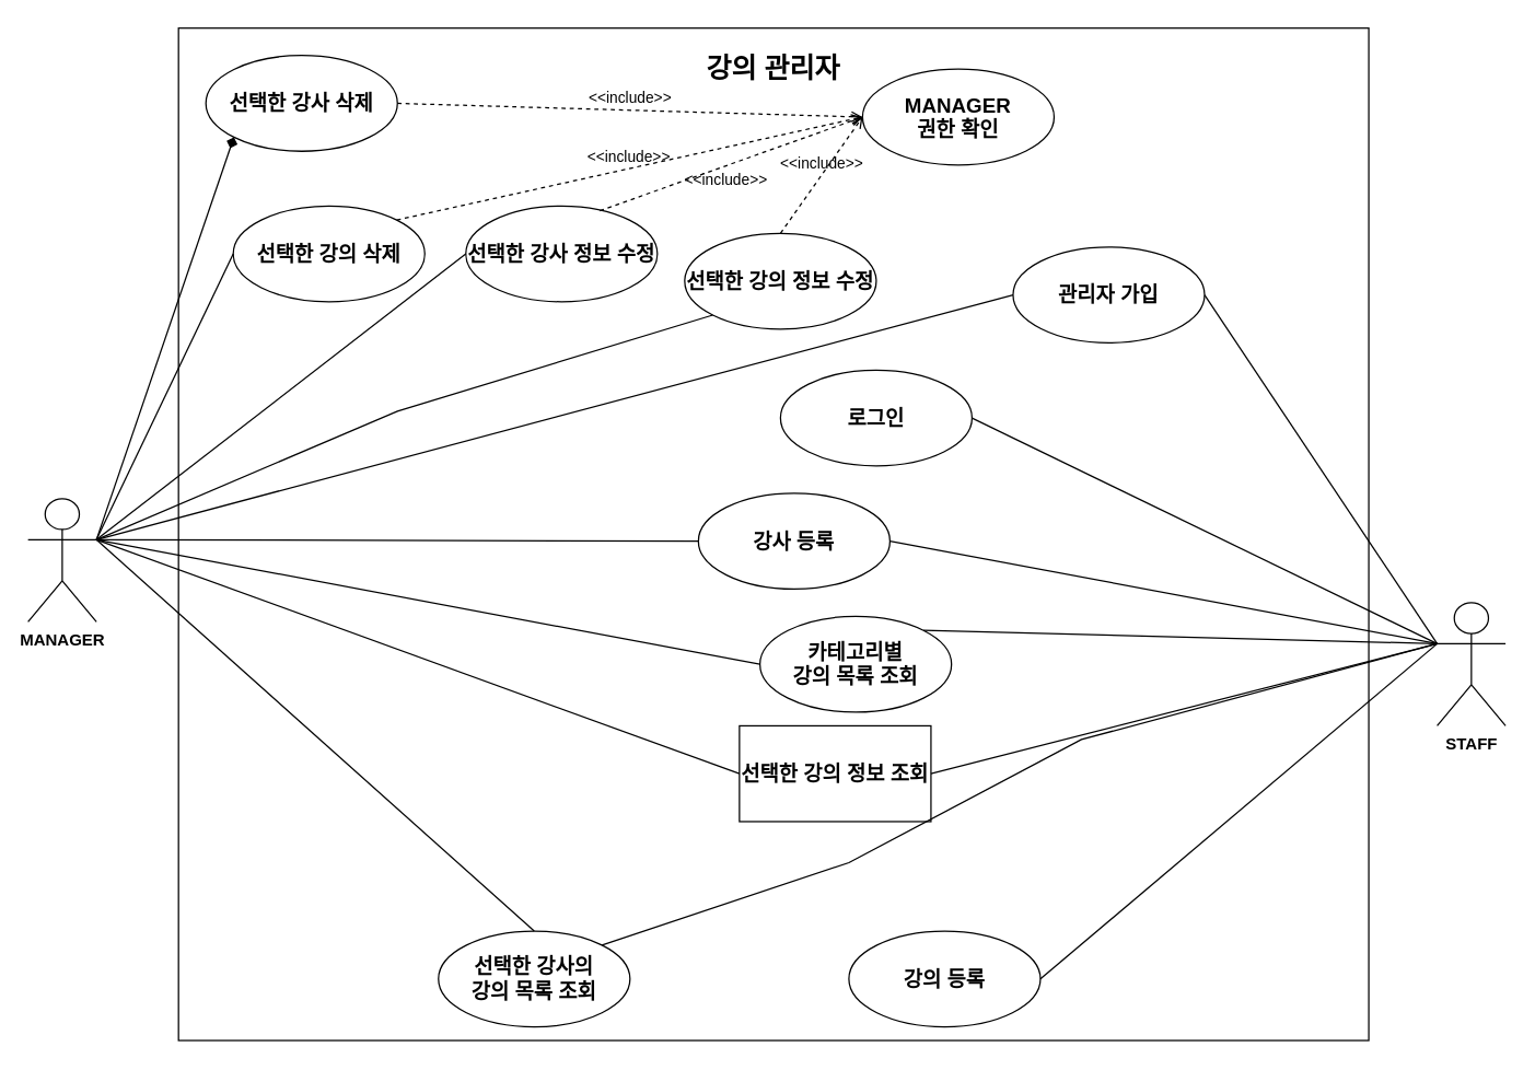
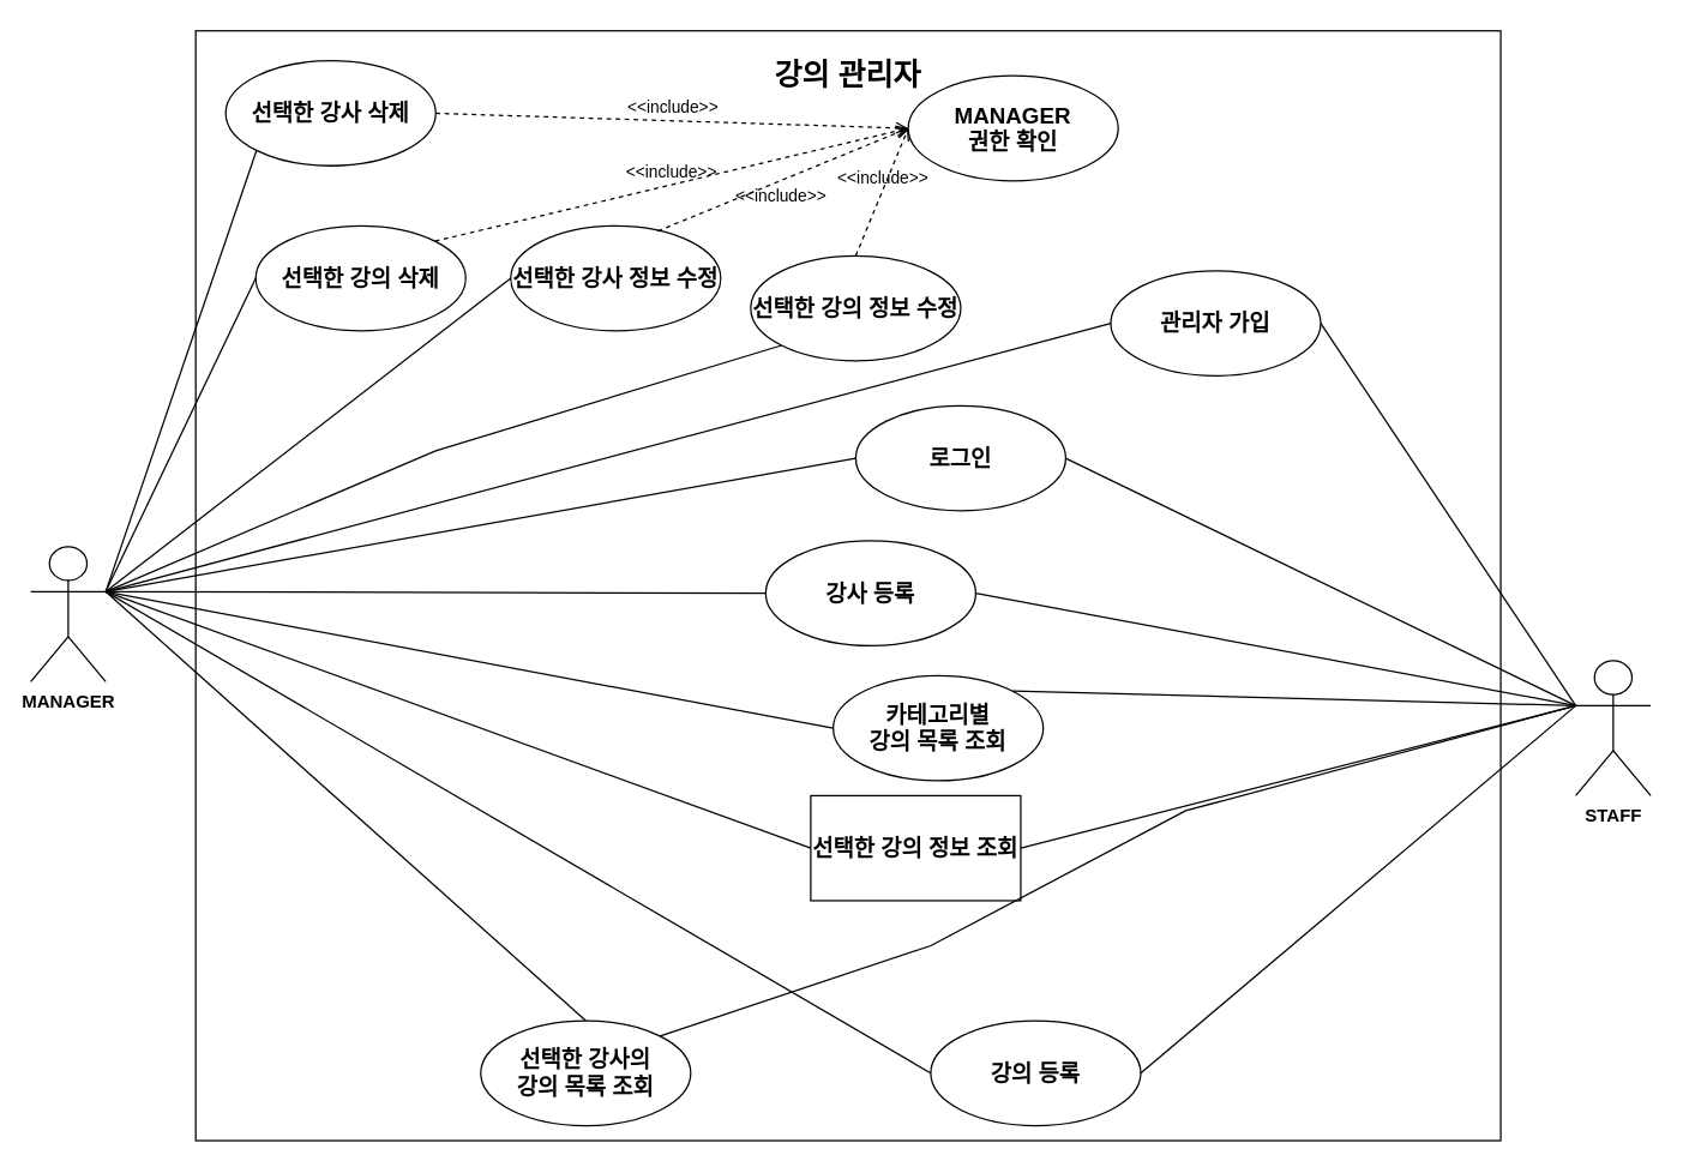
  <mxCell id="0" />
  <mxCell id="1" parent="0" />
  <mxCell id="2" value="&lt;p style=&quot;margin: 4px 0px 0px; text-align: center;&quot;&gt;&lt;br&gt;&lt;b style=&quot;&quot;&gt;&lt;font style=&quot;font-size: 20px;&quot;&gt;강의 관리자&lt;/font&gt;&lt;/b&gt;&lt;/p&gt;" style="verticalAlign=top;align=left;overflow=fill;fontSize=12;fontFamily=Helvetica;html=1;whiteSpace=wrap;" vertex="1" parent="1"><mxGeometry x="130" y="20" width="870" height="740" as="geometry" /></mxCell>
  <mxCell id="3" value="MANAGER" style="shape=umlActor;verticalLabelPosition=bottom;verticalAlign=top;html=1;fontStyle=1" vertex="1" parent="1"><mxGeometry x="20" y="364" width="50" height="90" as="geometry" /></mxCell>
  <mxCell id="4" value="STAFF" style="shape=umlActor;verticalLabelPosition=bottom;verticalAlign=top;html=1;fontStyle=1" vertex="1" parent="1"><mxGeometry x="1050" y="440" width="50" height="90" as="geometry" /></mxCell>
  <mxCell id="5" value="&lt;font style=&quot;font-size: 15px;&quot;&gt;&lt;b&gt;관리자 가입&lt;/b&gt;&lt;/font&gt;" style="ellipse;whiteSpace=wrap;html=1;" vertex="1" parent="1"><mxGeometry x="740" y="180" width="140" height="70" as="geometry" /></mxCell>
  <mxCell id="6" value="&lt;font style=&quot;font-size: 15px;&quot;&gt;&lt;b&gt;로그인&lt;/b&gt;&lt;/font&gt;" style="ellipse;whiteSpace=wrap;html=1;" vertex="1" parent="1"><mxGeometry x="570" y="270" width="140" height="70" as="geometry" /></mxCell>
  <mxCell id="7" value="&lt;font style=&quot;font-size: 15px;&quot;&gt;&lt;b&gt;강사 등록&lt;/b&gt;&lt;/font&gt;" style="ellipse;whiteSpace=wrap;html=1;" vertex="1" parent="1"><mxGeometry x="510" y="360" width="140" height="70" as="geometry" /></mxCell>
  <mxCell id="8" value="&lt;font style=&quot;font-size: 15px;&quot;&gt;&lt;b&gt;선택한 강사 정보 수정&lt;/b&gt;&lt;/font&gt;" style="ellipse;whiteSpace=wrap;html=1;" vertex="1" parent="1"><mxGeometry x="340" y="150" width="140" height="70" as="geometry" /></mxCell>
  <mxCell id="9" value="&lt;font style=&quot;font-size: 15px;&quot;&gt;&lt;b&gt;강의 등록&lt;/b&gt;&lt;/font&gt;" style="ellipse;whiteSpace=wrap;html=1;" vertex="1" parent="1"><mxGeometry x="620" y="680" width="140" height="70" as="geometry" /></mxCell>
  <mxCell id="10" value="&lt;font style=&quot;font-size: 15px;&quot;&gt;&lt;b&gt;선택한 강의 정보 수정&lt;/b&gt;&lt;/font&gt;" style="ellipse;whiteSpace=wrap;html=1;" vertex="1" parent="1"><mxGeometry x="500" y="170" width="140" height="70" as="geometry" /></mxCell>
  <mxCell id="11" value="&lt;span style=&quot;font-size: 15px;&quot;&gt;&lt;b&gt;선택한 강사의 &lt;br&gt;강의 목록 조회&lt;/b&gt;&lt;/span&gt;" style="ellipse;whiteSpace=wrap;html=1;" vertex="1" parent="1"><mxGeometry x="320" y="680" width="140" height="70" as="geometry" /></mxCell>
  <mxCell id="12" value="&lt;font style=&quot;font-size: 15px;&quot;&gt;&lt;b&gt;선택한 강의 정보 조회&lt;/b&gt;&lt;/font&gt;" style="whiteSpace=wrap;html=1;rounded=0;" vertex="1" parent="1"><mxGeometry x="540" y="530" width="140" height="70" as="geometry" /></mxCell>
  <mxCell id="13" value="&lt;font style=&quot;font-size: 15px;&quot;&gt;&lt;b&gt;카테고리별&lt;br&gt;강의 목록 조회&lt;br&gt;&lt;/b&gt;&lt;/font&gt;" style="ellipse;whiteSpace=wrap;html=1;" vertex="1" parent="1"><mxGeometry x="555" y="450" width="140" height="70" as="geometry" /></mxCell>
  <mxCell id="14" value="&lt;font style=&quot;font-size: 15px;&quot;&gt;&lt;b&gt;선택한 강의 삭제&lt;/b&gt;&lt;/font&gt;" style="ellipse;whiteSpace=wrap;html=1;" vertex="1" parent="1"><mxGeometry x="170" y="150" width="140" height="70" as="geometry" /></mxCell>
  <mxCell id="15" value="&lt;font style=&quot;font-size: 15px;&quot;&gt;&lt;b&gt;선택한 강사 삭제&lt;/b&gt;&lt;/font&gt;" style="ellipse;whiteSpace=wrap;html=1;" vertex="1" parent="1"><mxGeometry x="150" y="40" width="140" height="70" as="geometry" /></mxCell>
- <mxCell id="16" value="" style="endArrow=diamond;html=1;rounded=0;exitX=1;exitY=0.333;exitDx=0;exitDy=0;exitPerimeter=0;entryX=0;entryY=1;entryDx=0;entryDy=0;" edge="1" parent="1" source="3" target="15"><mxGeometry width="50" height="50" relative="1" as="geometry"><mxPoint x="130" y="160" as="sourcePoint" /><mxPoint x="320" y="315" as="targetPoint" /></mxGeometry></mxCell>
+ <mxCell id="16" value="" style="endArrow=none;html=1;rounded=0;exitX=1;exitY=0.333;exitDx=0;exitDy=0;exitPerimeter=0;entryX=0;entryY=1;entryDx=0;entryDy=0;" edge="1" parent="1" source="3" target="15"><mxGeometry width="50" height="50" relative="1" as="geometry"><mxPoint x="130" y="160" as="sourcePoint" /><mxPoint x="320" y="315" as="targetPoint" /></mxGeometry></mxCell>
  <mxCell id="17" value="" style="endArrow=none;html=1;rounded=0;exitX=1;exitY=0.333;exitDx=0;exitDy=0;exitPerimeter=0;entryX=0;entryY=0.5;entryDx=0;entryDy=0;" edge="1" parent="1" source="3" target="14"><mxGeometry width="50" height="50" relative="1" as="geometry"><mxPoint x="100" y="190" as="sourcePoint" /><mxPoint x="241" y="100" as="targetPoint" /></mxGeometry></mxCell>
  <mxCell id="18" value="" style="endArrow=none;html=1;rounded=0;exitX=1;exitY=0.333;exitDx=0;exitDy=0;exitPerimeter=0;entryX=0;entryY=0.5;entryDx=0;entryDy=0;" edge="1" parent="1" source="3" target="8"><mxGeometry width="50" height="50" relative="1" as="geometry"><mxPoint x="100" y="190" as="sourcePoint" /><mxPoint x="380" y="105" as="targetPoint" /></mxGeometry></mxCell>
  <mxCell id="19" value="" style="endArrow=none;html=1;rounded=0;exitX=1;exitY=0.333;exitDx=0;exitDy=0;exitPerimeter=0;entryX=0;entryY=1;entryDx=0;entryDy=0;" edge="1" parent="1" source="3" target="10"><mxGeometry width="50" height="50" relative="1" as="geometry"><mxPoint x="100" y="190" as="sourcePoint" /><mxPoint x="260" y="195" as="targetPoint" /><Array as="points"><mxPoint x="290" y="300" /></Array></mxGeometry></mxCell>
  <mxCell id="20" value="" style="endArrow=none;html=1;rounded=0;exitX=1;exitY=0.333;exitDx=0;exitDy=0;exitPerimeter=0;entryX=0;entryY=0.5;entryDx=0;entryDy=0;" edge="1" parent="1" source="3" target="12"><mxGeometry width="50" height="50" relative="1" as="geometry"><mxPoint x="160" y="589" as="sourcePoint" /><mxPoint x="400" y="280" as="targetPoint" /></mxGeometry></mxCell>
  <mxCell id="21" value="" style="endArrow=none;html=1;rounded=0;exitX=1;exitY=0.333;exitDx=0;exitDy=0;exitPerimeter=0;entryX=0;entryY=0.5;entryDx=0;entryDy=0;" edge="1" parent="1" source="3" target="13"><mxGeometry width="50" height="50" relative="1" as="geometry"><mxPoint x="80" y="404" as="sourcePoint" /><mxPoint x="310" y="635" as="targetPoint" /></mxGeometry></mxCell>
+ <mxCell id="22" value="" style="endArrow=none;html=1;rounded=0;exitX=1;exitY=0.333;exitDx=0;exitDy=0;exitPerimeter=0;entryX=0;entryY=0.5;entryDx=0;entryDy=0;" edge="1" parent="1" source="3" target="6"><mxGeometry width="50" height="50" relative="1" as="geometry"><mxPoint x="80" y="404" as="sourcePoint" /><mxPoint x="470" y="545" as="targetPoint" /></mxGeometry></mxCell>
  <mxCell id="23" value="" style="endArrow=none;html=1;rounded=0;exitX=1;exitY=0.333;exitDx=0;exitDy=0;exitPerimeter=0;entryX=0;entryY=0.5;entryDx=0;entryDy=0;" edge="1" parent="1" source="3" target="5"><mxGeometry width="50" height="50" relative="1" as="geometry"><mxPoint x="80" y="404" as="sourcePoint" /><mxPoint x="520" y="395" as="targetPoint" /></mxGeometry></mxCell>
  <mxCell id="24" value="" style="endArrow=none;html=1;rounded=0;exitX=1;exitY=0.333;exitDx=0;exitDy=0;exitPerimeter=0;entryX=0.5;entryY=0;entryDx=0;entryDy=0;" edge="1" parent="1" source="3" target="11"><mxGeometry width="50" height="50" relative="1" as="geometry"><mxPoint x="80" y="404" as="sourcePoint" /><mxPoint x="520" y="295" as="targetPoint" /><Array as="points" /></mxGeometry></mxCell>
  <mxCell id="25" value="" style="endArrow=none;html=1;rounded=0;exitX=1;exitY=0.333;exitDx=0;exitDy=0;exitPerimeter=0;entryX=0;entryY=0.5;entryDx=0;entryDy=0;" edge="1" parent="1" source="3" target="7"><mxGeometry width="50" height="50" relative="1" as="geometry"><mxPoint x="80" y="404" as="sourcePoint" /><mxPoint x="520" y="395" as="targetPoint" /></mxGeometry></mxCell>
+ <mxCell id="26" value="" style="endArrow=none;html=1;rounded=0;exitX=1;exitY=0.333;exitDx=0;exitDy=0;exitPerimeter=0;entryX=0;entryY=0.5;entryDx=0;entryDy=0;" edge="1" parent="1" source="3" target="9"><mxGeometry width="50" height="50" relative="1" as="geometry"><mxPoint x="80" y="404" as="sourcePoint" /><mxPoint x="691" y="500" as="targetPoint" /></mxGeometry></mxCell>
  <mxCell id="27" value="" style="endArrow=none;html=1;rounded=0;entryX=0;entryY=0.333;entryDx=0;entryDy=0;entryPerimeter=0;exitX=1;exitY=0.5;exitDx=0;exitDy=0;" edge="1" parent="1" source="6" target="4"><mxGeometry width="50" height="50" relative="1" as="geometry"><mxPoint x="530" y="440" as="sourcePoint" /><mxPoint x="580" y="390" as="targetPoint" /></mxGeometry></mxCell>
  <mxCell id="28" value="" style="endArrow=none;html=1;rounded=0;entryX=0;entryY=0.333;entryDx=0;entryDy=0;entryPerimeter=0;exitX=1;exitY=0.5;exitDx=0;exitDy=0;" edge="1" parent="1" source="5" target="4"><mxGeometry width="50" height="50" relative="1" as="geometry"><mxPoint x="660" y="395" as="sourcePoint" /><mxPoint x="1060" y="380" as="targetPoint" /></mxGeometry></mxCell>
  <mxCell id="29" value="" style="endArrow=none;html=1;rounded=0;entryX=0;entryY=0.333;entryDx=0;entryDy=0;entryPerimeter=0;exitX=1;exitY=0.5;exitDx=0;exitDy=0;" edge="1" parent="1" source="7" target="4"><mxGeometry width="50" height="50" relative="1" as="geometry"><mxPoint x="660" y="395" as="sourcePoint" /><mxPoint x="1060" y="380" as="targetPoint" /></mxGeometry></mxCell>
  <mxCell id="30" value="" style="endArrow=none;html=1;rounded=0;entryX=0;entryY=0.333;entryDx=0;entryDy=0;entryPerimeter=0;exitX=1;exitY=0.5;exitDx=0;exitDy=0;" edge="1" parent="1" source="9" target="4"><mxGeometry width="50" height="50" relative="1" as="geometry"><mxPoint x="810" y="525" as="sourcePoint" /><mxPoint x="1060" y="380" as="targetPoint" /></mxGeometry></mxCell>
  <mxCell id="31" value="" style="endArrow=none;html=1;rounded=0;entryX=0;entryY=0.333;entryDx=0;entryDy=0;entryPerimeter=0;exitX=1;exitY=0;exitDx=0;exitDy=0;" edge="1" parent="1" source="13" target="4"><mxGeometry width="50" height="50" relative="1" as="geometry"><mxPoint x="760" y="705" as="sourcePoint" /><mxPoint x="1060" y="380" as="targetPoint" /></mxGeometry></mxCell>
  <mxCell id="32" value="" style="endArrow=none;html=1;rounded=0;entryX=0;entryY=0.333;entryDx=0;entryDy=0;entryPerimeter=0;exitX=1;exitY=0;exitDx=0;exitDy=0;" edge="1" parent="1" source="11" target="4"><mxGeometry width="50" height="50" relative="1" as="geometry"><mxPoint x="589" y="520" as="sourcePoint" /><mxPoint x="1060" y="380" as="targetPoint" /><Array as="points"><mxPoint x="620" y="630" /><mxPoint x="790" y="540" /></Array></mxGeometry></mxCell>
  <mxCell id="33" value="" style="endArrow=none;html=1;rounded=0;entryX=0;entryY=0.333;entryDx=0;entryDy=0;entryPerimeter=0;exitX=1;exitY=0.5;exitDx=0;exitDy=0;" edge="1" parent="1" source="12" target="4"><mxGeometry width="50" height="50" relative="1" as="geometry"><mxPoint x="760" y="705" as="sourcePoint" /><mxPoint x="1060" y="380" as="targetPoint" /><Array as="points" /></mxGeometry></mxCell>
- <mxCell id="34" value="&lt;font style=&quot;font-size: 15px;&quot;&gt;&lt;b&gt;MANAGER&lt;br&gt;권한 확인&lt;br&gt;&lt;/b&gt;&lt;/font&gt;" style="ellipse;whiteSpace=wrap;html=1;" vertex="1" parent="1"><mxGeometry x="630" y="50" width="140" height="70" as="geometry" /></mxCell>
+ <mxCell id="34" value="&lt;font style=&quot;font-size: 15px;&quot;&gt;&lt;b&gt;MANAGER&lt;br&gt;권한 확인&lt;br&gt;&lt;/b&gt;&lt;/font&gt;" style="ellipse;whiteSpace=wrap;html=1;" vertex="1" parent="1"><mxGeometry x="605" y="50" width="140" height="70" as="geometry" /></mxCell>
  <mxCell id="35" value="&amp;lt;&amp;lt;include&amp;gt;&amp;gt;" style="html=1;verticalAlign=bottom;labelBackgroundColor=none;endArrow=open;endFill=0;dashed=1;rounded=0;exitX=1;exitY=0.5;exitDx=0;exitDy=0;entryX=0;entryY=0.5;entryDx=0;entryDy=0;" edge="1" parent="1" source="15" target="34"><mxGeometry width="160" relative="1" as="geometry"><mxPoint x="470" y="420" as="sourcePoint" /><mxPoint x="630" y="420" as="targetPoint" /></mxGeometry></mxCell>
  <mxCell id="36" value="&amp;lt;&amp;lt;include&amp;gt;&amp;gt;" style="html=1;verticalAlign=bottom;labelBackgroundColor=none;endArrow=open;endFill=0;dashed=1;rounded=0;exitX=1;exitY=0;exitDx=0;exitDy=0;entryX=0;entryY=0.5;entryDx=0;entryDy=0;" edge="1" parent="1" source="14" target="34"><mxGeometry width="160" relative="1" as="geometry"><mxPoint x="300" y="85" as="sourcePoint" /><mxPoint x="640" y="95" as="targetPoint" /></mxGeometry></mxCell>
  <mxCell id="37" value="&amp;lt;&amp;lt;include&amp;gt;&amp;gt;" style="html=1;verticalAlign=bottom;labelBackgroundColor=none;endArrow=open;endFill=0;dashed=1;rounded=0;exitX=0.7;exitY=0.05;exitDx=0;exitDy=0;entryX=0;entryY=0.5;entryDx=0;entryDy=0;exitPerimeter=0;" edge="1" parent="1" source="8" target="34"><mxGeometry x="-0.105" y="-18" width="160" relative="1" as="geometry"><mxPoint x="299" y="170" as="sourcePoint" /><mxPoint x="640" y="95" as="targetPoint" /><mxPoint as="offset" /></mxGeometry></mxCell>
  <mxCell id="38" value="&amp;lt;&amp;lt;include&amp;gt;&amp;gt;" style="html=1;verticalAlign=bottom;labelBackgroundColor=none;endArrow=open;endFill=0;dashed=1;rounded=0;exitX=0.5;exitY=0;exitDx=0;exitDy=0;entryX=0;entryY=0.5;entryDx=0;entryDy=0;" edge="1" parent="1" source="10" target="34"><mxGeometry width="160" relative="1" as="geometry"><mxPoint x="299" y="170" as="sourcePoint" /><mxPoint x="640" y="95" as="targetPoint" /></mxGeometry></mxCell>
